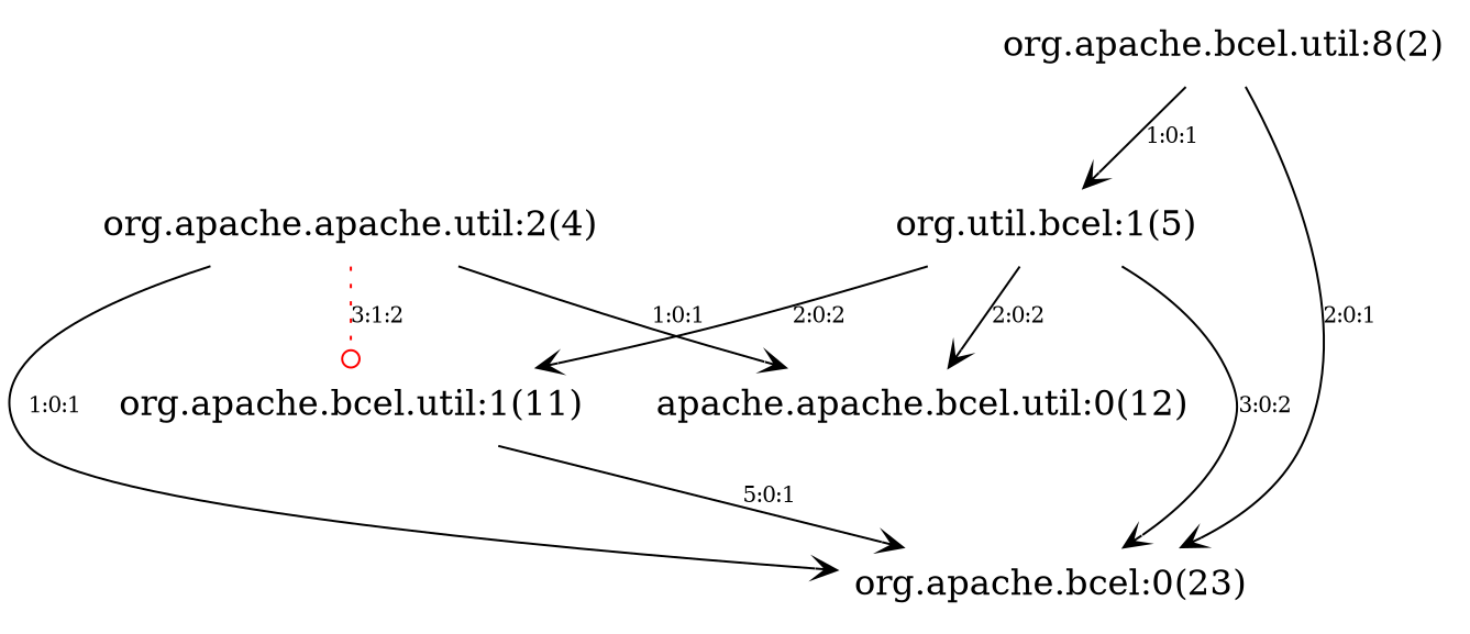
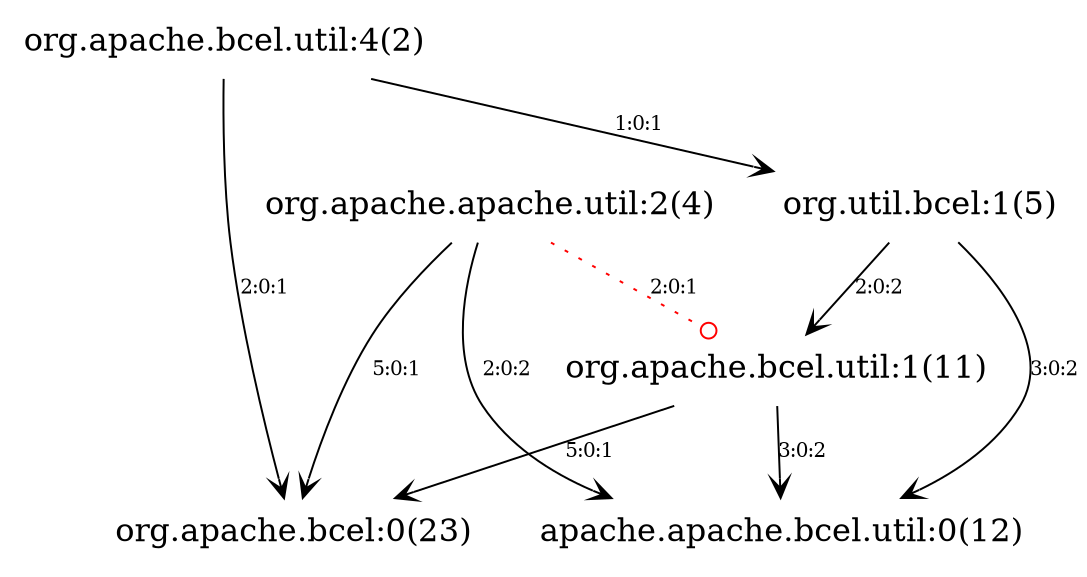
  digraph {
    fontname="DejaVu Serif"
    node [fontname="DejaVu Serif" fontsize=16 shape=plaintext]
    edge [arrowhead=vee color=black fontname="DejaVu Serif" fontsize=10]
    n1 [label="org.apache.apache.util:2(4)"]
    n2 [label="org.apache.bcel.util:1(11)"]
    n3 [label="org.apache.bcel:0(23)"]
    n4 [label="apache.apache.bcel.util:0(12)"]
    n5 [label="org.util.bcel:1(5)"]
-   n6 [label="org.apache.bcel.util:8(2)"]
-   n1 -> n2 [arrowhead=odot color=red label="3:1:2" style=dotted]
-   n1 -> n3 [label="1:0:1"]
-   n1 -> n4 [label="1:0:1"]
+   n6 [label="org.apache.bcel.util:4(2)"]
+   n1 -> n2 [arrowhead=odot color=red label="2:0:1" style=dotted]
+   n1 -> n3 [label="5:0:1"]
+   n1 -> n4 [label="2:0:2"]
    n2 -> n3 [label="5:0:1"]
+   n2 -> n4 [label="3:0:2"]
    n5 -> n2 [label="2:0:2"]
-   n5 -> n3 [label="3:0:2"]
-   n5 -> n4 [label="2:0:2"]
+   n5 -> n4 [label="3:0:2"]
    n6 -> n3 [label="2:0:1"]
    n6 -> n5 [label="1:0:1"]
  }
